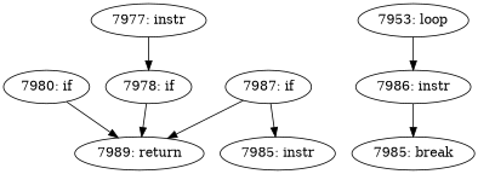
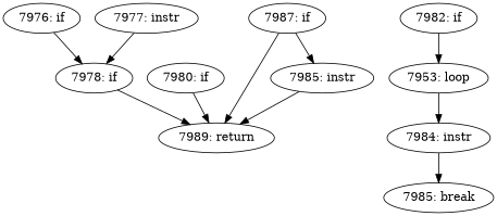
  digraph {
+   n1 [label="7976: if"]
    n2 [label="7978: if"]
    n3 [label="7977: instr"]
    n4 [label="7989: return"]
    n5 [label="7980: if"]
+   n6 [label="7982: if"]
    n7 [label="7953: loop"]
-   n8 [label="7986: instr"]
+   n8 [label="7984: instr"]
    n9 [label="7985: break"]
    n10 [label="7987: if"]
    n11 [label="7985: instr"]
+   n1 -> n2
    n2 -> n4
    n3 -> n2
    n5 -> n4
+   n6 -> n7
    n7 -> n8
    n8 -> n9
    n10 -> n4
    n10 -> n11
+   n11 -> n4
  }
